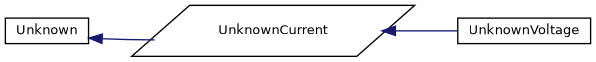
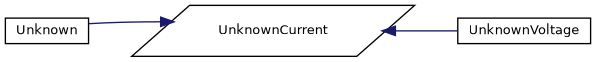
  digraph {
    fontname="DejaVu Sans"
    rankdir=LR
    node [color=black fillcolor=white fontname="DejaVu Sans" fontsize=10 shape=box style=filled]
    edge [color=midnightblue dir=back fontname="DejaVu Sans" fontsize=10 labelfontname=Helvetica labelfontsize=10 style=solid]
    n1 [height=0.2 label=Unknown width=0.4]
    n2 [height=0.2 label=UnknownCurrent shape=parallelogram width=0.4]
    n3 [height=0.2 label=UnknownVoltage width=0.4]
-   n1 -> n2
+   n2 -> n1
    n2 -> n3
  }
